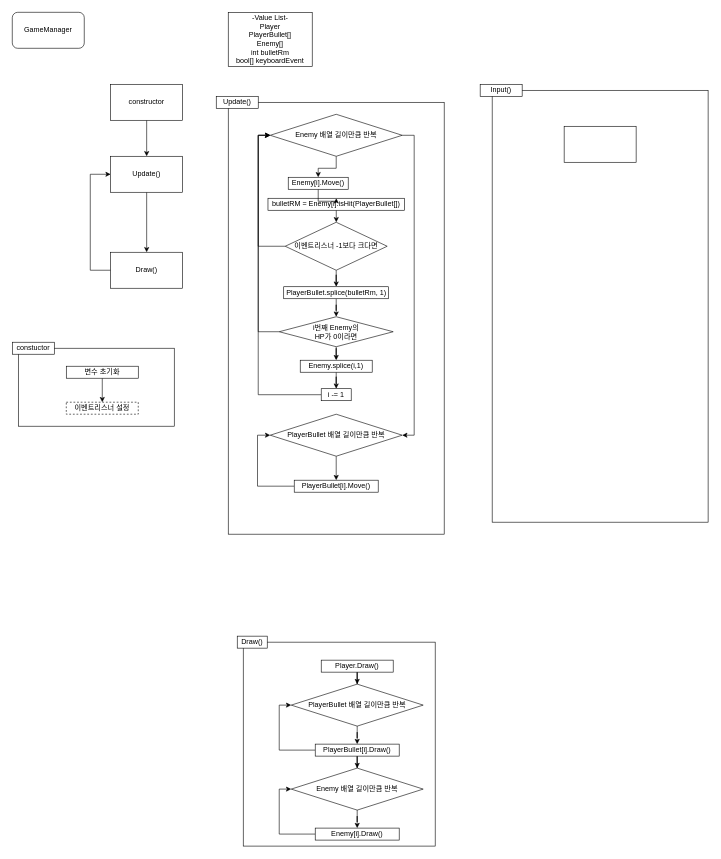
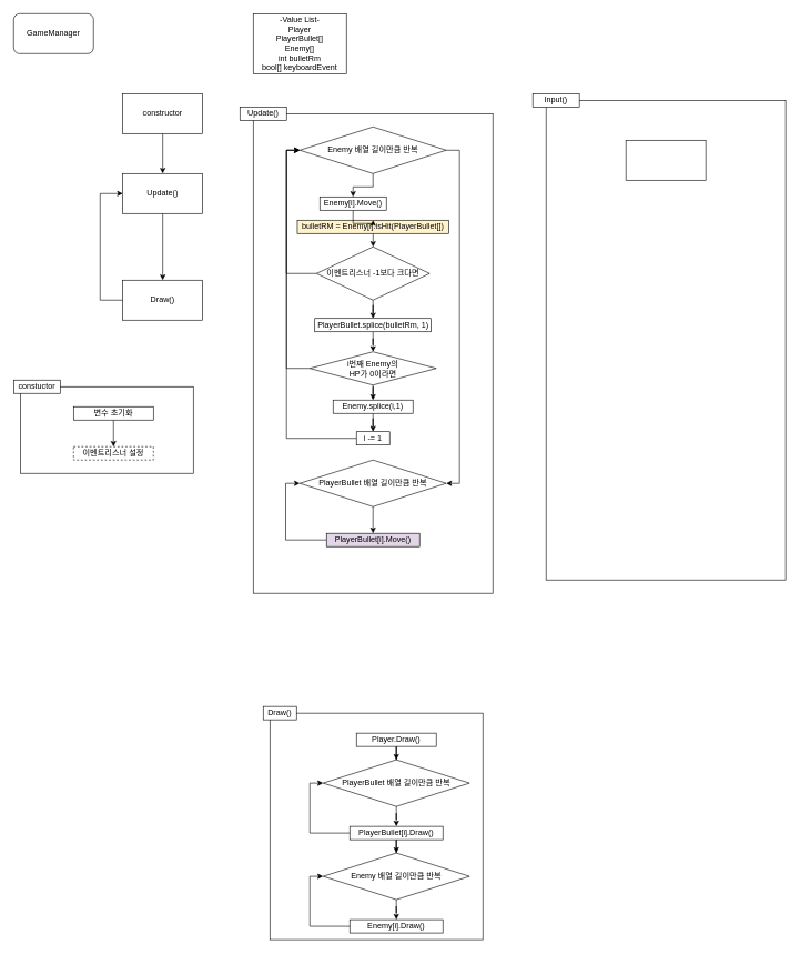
  <mxCell id="0" />
  <mxCell id="1" parent="0" />
  <mxCell id="2" value="" style="rounded=0;whiteSpace=wrap;html=1;" parent="1" vertex="1"><mxGeometry x="30" y="580" width="260" height="130" as="geometry" /></mxCell>
  <mxCell id="3" value="" style="rounded=0;whiteSpace=wrap;html=1;" parent="1" vertex="1"><mxGeometry x="405" y="1070" width="320" height="340" as="geometry" /></mxCell>
  <mxCell id="4" value="" style="rounded=0;whiteSpace=wrap;html=1;" parent="1" vertex="1"><mxGeometry x="380" y="170" width="360" height="720" as="geometry" /></mxCell>
  <mxCell id="5" value="GameManager" style="whiteSpace=wrap;html=1;rounded=1;" parent="1" vertex="1"><mxGeometry x="20" y="20" width="120" height="60" as="geometry" /></mxCell>
  <mxCell id="6" style="edgeStyle=orthogonalEdgeStyle;rounded=0;orthogonalLoop=1;jettySize=auto;html=1;entryX=0.5;entryY=0;entryDx=0;entryDy=0;" parent="1" source="7" target="9" edge="1"><mxGeometry relative="1" as="geometry" /></mxCell>
  <mxCell id="7" value="constructor" style="rounded=0;whiteSpace=wrap;html=1;" parent="1" vertex="1"><mxGeometry x="184" y="140" width="120" height="60" as="geometry" /></mxCell>
  <mxCell id="8" style="edgeStyle=orthogonalEdgeStyle;rounded=0;orthogonalLoop=1;jettySize=auto;html=1;entryX=0.5;entryY=0;entryDx=0;entryDy=0;" parent="1" source="9" target="11" edge="1"><mxGeometry relative="1" as="geometry" /></mxCell>
  <mxCell id="9" value="Update()" style="rounded=0;whiteSpace=wrap;html=1;" parent="1" vertex="1"><mxGeometry x="184" y="260" width="120" height="60" as="geometry" /></mxCell>
  <mxCell id="10" style="edgeStyle=orthogonalEdgeStyle;rounded=0;orthogonalLoop=1;jettySize=auto;html=1;entryX=0;entryY=0.5;entryDx=0;entryDy=0;" parent="1" source="11" target="9" edge="1"><mxGeometry relative="1" as="geometry"><Array as="points"><mxPoint x="150" y="450" /><mxPoint x="150" y="290" /></Array></mxGeometry></mxCell>
  <mxCell id="11" value="Draw()" style="rounded=0;whiteSpace=wrap;html=1;" parent="1" vertex="1"><mxGeometry x="184" y="420" width="120" height="60" as="geometry" /></mxCell>
  <mxCell id="12" value="-Value List-&lt;br&gt;Player&lt;br&gt;PlayerBullet[]&lt;br&gt;Enemy[]&lt;br&gt;int bulletRm&lt;br&gt;bool[] keyboardEvent" style="rounded=0;whiteSpace=wrap;html=1;" parent="1" vertex="1"><mxGeometry x="380" y="20" width="140" height="90" as="geometry" /></mxCell>
  <mxCell id="13" value="Update()" style="rounded=0;whiteSpace=wrap;html=1;direction=south;" parent="1" vertex="1"><mxGeometry x="360" y="160" width="70" height="20" as="geometry" /></mxCell>
  <mxCell id="14" style="edgeStyle=orthogonalEdgeStyle;rounded=0;orthogonalLoop=1;jettySize=auto;html=1;" edge="1" parent="1" source="16" target="55"><mxGeometry relative="1" as="geometry" /></mxCell>
  <mxCell id="15" style="edgeStyle=orthogonalEdgeStyle;rounded=0;orthogonalLoop=1;jettySize=auto;html=1;entryX=1;entryY=0.5;entryDx=0;entryDy=0;" edge="1" parent="1" source="16" target="20"><mxGeometry relative="1" as="geometry"><Array as="points"><mxPoint x="690" y="225" /><mxPoint x="690" y="725" /></Array></mxGeometry></mxCell>
  <mxCell id="16" value="Enemy 배열 길이만큼 반복" style="rhombus;whiteSpace=wrap;html=1;" parent="1" vertex="1"><mxGeometry x="450" y="190" width="220" height="70" as="geometry" /></mxCell>
  <mxCell id="17" value="" style="edgeStyle=orthogonalEdgeStyle;rounded=0;orthogonalLoop=1;jettySize=auto;html=1;" parent="1" source="18" target="50" edge="1"><mxGeometry relative="1" as="geometry" /></mxCell>
- <mxCell id="18" value="bulletRM = Enemy[i].isHit(PlayerBullet[])" style="rounded=0;whiteSpace=wrap;html=1;" parent="1" vertex="1"><mxGeometry x="446.25" y="330" width="227.5" height="20" as="geometry" /></mxCell>
+ <mxCell id="18" value="bulletRM = Enemy[i].isHit(PlayerBullet[])" style="rounded=0;whiteSpace=wrap;html=1;fillColor=#fff2cc;" parent="1" vertex="1"><mxGeometry x="446.25" y="330" width="227.5" height="20" as="geometry" /></mxCell>
  <mxCell id="19" style="edgeStyle=orthogonalEdgeStyle;rounded=0;orthogonalLoop=1;jettySize=auto;html=1;entryX=0.5;entryY=0;entryDx=0;entryDy=0;" parent="1" source="20" target="22" edge="1"><mxGeometry relative="1" as="geometry" /></mxCell>
  <mxCell id="20" value="PlayerBullet 배열 길이만큼 반복" style="rhombus;whiteSpace=wrap;html=1;" parent="1" vertex="1"><mxGeometry x="450" y="690" width="220" height="70" as="geometry" /></mxCell>
  <mxCell id="21" style="edgeStyle=orthogonalEdgeStyle;rounded=0;orthogonalLoop=1;jettySize=auto;html=1;entryX=0;entryY=0.5;entryDx=0;entryDy=0;" parent="1" source="22" target="20" edge="1"><mxGeometry relative="1" as="geometry"><Array as="points"><mxPoint x="428.75" y="810" /><mxPoint x="428.75" y="725" /></Array></mxGeometry></mxCell>
- <mxCell id="22" value="PlayerBullet[i].Move()" style="rounded=0;whiteSpace=wrap;html=1;" parent="1" vertex="1"><mxGeometry x="490" y="800" width="140" height="20" as="geometry" /></mxCell>
+ <mxCell id="22" value="PlayerBullet[i].Move()" style="rounded=0;whiteSpace=wrap;html=1;fillColor=#e1d5e7;" parent="1" vertex="1"><mxGeometry x="490" y="800" width="140" height="20" as="geometry" /></mxCell>
  <mxCell id="23" value="Draw()" style="rounded=0;whiteSpace=wrap;html=1;" parent="1" vertex="1"><mxGeometry x="395" y="1060" width="50" height="20" as="geometry" /></mxCell>
  <mxCell id="24" value="" style="edgeStyle=orthogonalEdgeStyle;rounded=0;orthogonalLoop=1;jettySize=auto;html=1;" parent="1" source="25" target="27" edge="1"><mxGeometry relative="1" as="geometry" /></mxCell>
  <mxCell id="25" value="Player.Draw()" style="rounded=0;whiteSpace=wrap;html=1;" parent="1" vertex="1"><mxGeometry x="535" y="1100" width="120" height="20" as="geometry" /></mxCell>
  <mxCell id="26" style="edgeStyle=orthogonalEdgeStyle;rounded=0;orthogonalLoop=1;jettySize=auto;html=1;" parent="1" source="27" target="30" edge="1"><mxGeometry relative="1" as="geometry" /></mxCell>
  <mxCell id="27" value="PlayerBullet 배열 길이만큼 반복" style="rhombus;whiteSpace=wrap;html=1;" parent="1" vertex="1"><mxGeometry x="485" y="1140" width="220" height="70" as="geometry" /></mxCell>
  <mxCell id="28" style="edgeStyle=orthogonalEdgeStyle;rounded=0;orthogonalLoop=1;jettySize=auto;html=1;entryX=0;entryY=0.5;entryDx=0;entryDy=0;" parent="1" source="30" target="27" edge="1"><mxGeometry relative="1" as="geometry"><Array as="points"><mxPoint x="465" y="1250" /><mxPoint x="465" y="1175" /></Array></mxGeometry></mxCell>
  <mxCell id="29" value="" style="edgeStyle=orthogonalEdgeStyle;rounded=0;orthogonalLoop=1;jettySize=auto;html=1;" parent="1" source="30" target="32" edge="1"><mxGeometry relative="1" as="geometry" /></mxCell>
  <mxCell id="30" value="PlayerBullet[i].Draw()" style="rounded=0;whiteSpace=wrap;html=1;" parent="1" vertex="1"><mxGeometry x="525" y="1240" width="140" height="20" as="geometry" /></mxCell>
  <mxCell id="31" style="edgeStyle=orthogonalEdgeStyle;rounded=0;orthogonalLoop=1;jettySize=auto;html=1;entryX=0.5;entryY=0;entryDx=0;entryDy=0;" parent="1" source="32" target="34" edge="1"><mxGeometry relative="1" as="geometry" /></mxCell>
  <mxCell id="32" value="Enemy 배열 길이만큼 반복" style="rhombus;whiteSpace=wrap;html=1;" parent="1" vertex="1"><mxGeometry x="485" y="1280" width="220" height="70" as="geometry" /></mxCell>
  <mxCell id="33" style="edgeStyle=orthogonalEdgeStyle;rounded=0;orthogonalLoop=1;jettySize=auto;html=1;entryX=0;entryY=0.5;entryDx=0;entryDy=0;" parent="1" source="34" target="32" edge="1"><mxGeometry relative="1" as="geometry"><Array as="points"><mxPoint x="465" y="1390" /><mxPoint x="465" y="1315" /></Array></mxGeometry></mxCell>
  <mxCell id="34" value="Enemy[i].Draw()" style="rounded=0;whiteSpace=wrap;html=1;" parent="1" vertex="1"><mxGeometry x="525" y="1380" width="140" height="20" as="geometry" /></mxCell>
  <mxCell id="35" style="edgeStyle=orthogonalEdgeStyle;rounded=0;orthogonalLoop=1;jettySize=auto;html=1;" parent="1" source="36" target="39" edge="1"><mxGeometry relative="1" as="geometry" /></mxCell>
  <mxCell id="36" value="PlayerBullet.splice(bulletRm, 1)" style="rounded=0;whiteSpace=wrap;html=1;" parent="1" vertex="1"><mxGeometry x="472.5" y="477.5" width="175" height="20" as="geometry" /></mxCell>
  <mxCell id="37" style="edgeStyle=orthogonalEdgeStyle;rounded=0;orthogonalLoop=1;jettySize=auto;html=1;" parent="1" source="39" target="41" edge="1"><mxGeometry relative="1" as="geometry" /></mxCell>
  <mxCell id="38" style="edgeStyle=orthogonalEdgeStyle;rounded=0;orthogonalLoop=1;jettySize=auto;html=1;" edge="1" parent="1" source="39" target="16"><mxGeometry relative="1" as="geometry"><Array as="points"><mxPoint x="430" y="552.5" /><mxPoint x="430" y="225" /></Array></mxGeometry></mxCell>
  <mxCell id="39" value="i번째 Enemy의&lt;br&gt;HP가 0이라면" style="rhombus;whiteSpace=wrap;html=1;" parent="1" vertex="1"><mxGeometry x="465" y="527.5" width="190" height="50" as="geometry" /></mxCell>
  <mxCell id="40" value="" style="edgeStyle=orthogonalEdgeStyle;rounded=0;orthogonalLoop=1;jettySize=auto;html=1;" parent="1" source="41" target="43" edge="1"><mxGeometry relative="1" as="geometry" /></mxCell>
  <mxCell id="41" value="Enemy.splice(i,1)" style="rounded=0;whiteSpace=wrap;html=1;" parent="1" vertex="1"><mxGeometry x="500" y="600" width="120" height="20" as="geometry" /></mxCell>
  <mxCell id="42" style="edgeStyle=orthogonalEdgeStyle;rounded=0;orthogonalLoop=1;jettySize=auto;html=1;entryX=0;entryY=0.5;entryDx=0;entryDy=0;" edge="1" parent="1" source="43" target="16"><mxGeometry relative="1" as="geometry"><Array as="points"><mxPoint x="430" y="658" /><mxPoint x="430" y="225" /></Array></mxGeometry></mxCell>
  <mxCell id="43" value="i -= 1" style="rounded=0;whiteSpace=wrap;html=1;" parent="1" vertex="1"><mxGeometry x="535" y="647.5" width="50" height="20" as="geometry" /></mxCell>
  <mxCell id="44" value="constuctor" style="rounded=0;whiteSpace=wrap;html=1;" parent="1" vertex="1"><mxGeometry x="20" y="570" width="70" height="20" as="geometry" /></mxCell>
  <mxCell id="45" value="" style="edgeStyle=orthogonalEdgeStyle;rounded=0;orthogonalLoop=1;jettySize=auto;html=1;" parent="1" source="46" target="47" edge="1"><mxGeometry relative="1" as="geometry" /></mxCell>
  <mxCell id="46" value="변수 초기화" style="rounded=0;whiteSpace=wrap;html=1;" parent="1" vertex="1"><mxGeometry x="110" y="610" width="120" height="20" as="geometry" /></mxCell>
  <mxCell id="47" value="이벤트리스너 설정" style="rounded=0;whiteSpace=wrap;html=1;dashed=1;" parent="1" vertex="1"><mxGeometry x="110" y="670" width="120" height="20" as="geometry" /></mxCell>
  <mxCell id="48" value="" style="edgeStyle=orthogonalEdgeStyle;rounded=0;orthogonalLoop=1;jettySize=auto;html=1;entryX=0.5;entryY=0;entryDx=0;entryDy=0;" parent="1" source="50" target="36" edge="1"><mxGeometry relative="1" as="geometry" /></mxCell>
  <mxCell id="49" style="edgeStyle=orthogonalEdgeStyle;rounded=0;orthogonalLoop=1;jettySize=auto;html=1;entryX=0;entryY=0.5;entryDx=0;entryDy=0;" edge="1" parent="1" source="50" target="16"><mxGeometry relative="1" as="geometry"><Array as="points"><mxPoint x="430" y="410" /><mxPoint x="430" y="225" /></Array></mxGeometry></mxCell>
  <mxCell id="50" value="이벤트리스너 -1보다 크다면" style="rhombus;whiteSpace=wrap;html=1;" parent="1" vertex="1"><mxGeometry x="475" y="370" width="170" height="80" as="geometry" /></mxCell>
  <mxCell id="51" value="" style="rounded=0;whiteSpace=wrap;html=1;" vertex="1" parent="1"><mxGeometry x="820" y="150" width="360" height="720" as="geometry" /></mxCell>
  <mxCell id="52" value="Input()" style="rounded=0;whiteSpace=wrap;html=1;direction=south;" vertex="1" parent="1"><mxGeometry x="800" y="140" width="70" height="20" as="geometry" /></mxCell>
  <mxCell id="53" value="" style="rounded=0;whiteSpace=wrap;html=1;" vertex="1" parent="1"><mxGeometry x="940" y="210" width="120" height="60" as="geometry" /></mxCell>
  <mxCell id="54" style="edgeStyle=orthogonalEdgeStyle;rounded=0;orthogonalLoop=1;jettySize=auto;html=1;" edge="1" parent="1" source="55" target="18"><mxGeometry relative="1" as="geometry" /></mxCell>
  <mxCell id="55" value="Enemy[i].Move()" style="rounded=0;whiteSpace=wrap;html=1;" vertex="1" parent="1"><mxGeometry x="480" y="295" width="100" height="20" as="geometry" /></mxCell>
